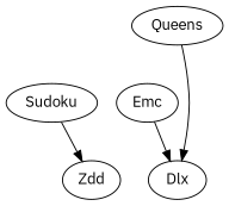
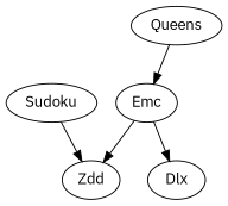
  digraph {
    fontname="IBM Plex Sans"
    rankdir=TB
    node [fontname="IBM Plex Sans"]
    edge [fontname="IBM Plex Sans"]
    Sudoku
    Zdd
    Emc
    Dlx
    Queens
    Sudoku -> Zdd
+   Emc -> Zdd
    Emc -> Dlx
-   Queens -> Dlx
+   Queens -> Emc
  }
